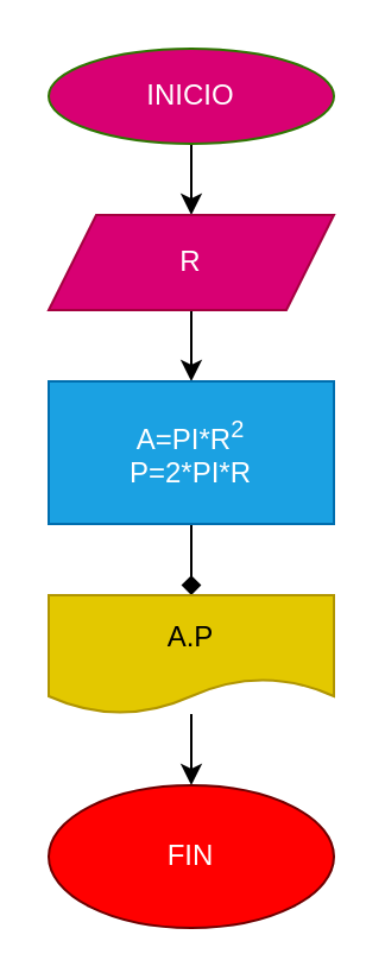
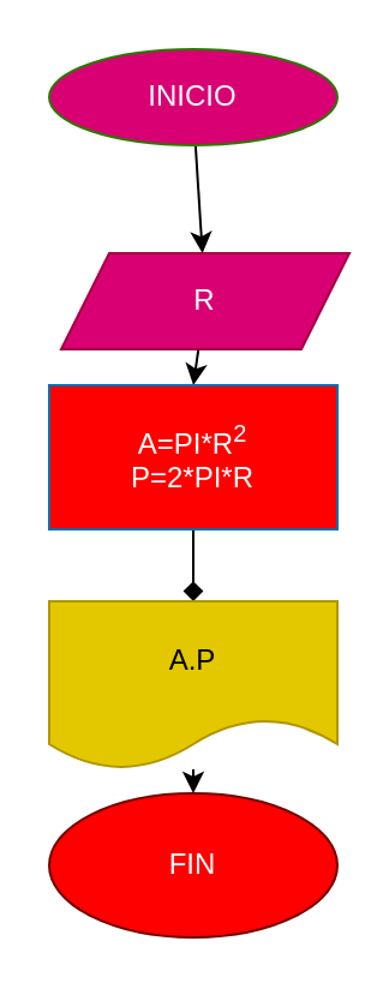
  <mxCell id="0" />
  <mxCell id="1" parent="0" />
  <mxCell id="2" value="" style="edgeStyle=none;html=1;" edge="1" parent="1" source="3" target="5"><mxGeometry relative="1" as="geometry" /></mxCell>
  <mxCell id="3" value="INICIO" style="ellipse;whiteSpace=wrap;html=1;fillColor=#d80073;fontColor=#ffffff;strokeColor=#2D7600;" vertex="1" parent="1"><mxGeometry x="20" y="20" width="120" height="40" as="geometry" /></mxCell>
  <mxCell id="4" value="" style="edgeStyle=none;html=1;" edge="1" parent="1" source="5"><mxGeometry relative="1" as="geometry"><mxPoint x="80" y="160" as="targetPoint" /></mxGeometry></mxCell>
- <mxCell id="5" value="R" style="shape=parallelogram;perimeter=parallelogramPerimeter;whiteSpace=wrap;html=1;fixedSize=1;fillColor=#d80073;fontColor=#ffffff;strokeColor=#A50040;" vertex="1" parent="1"><mxGeometry x="20" y="90" width="120" height="40" as="geometry" /></mxCell>
+ <mxCell id="5" value="R" style="shape=parallelogram;perimeter=parallelogramPerimeter;whiteSpace=wrap;html=1;fixedSize=1;fillColor=#d80073;fontColor=#ffffff;strokeColor=#A50040;" vertex="1" parent="1"><mxGeometry x="25" y="105" width="120" height="40" as="geometry" /></mxCell>
  <mxCell id="6" value="" style="edgeStyle=none;html=1;endArrow=diamond;" edge="1" parent="1" source="7" target="9"><mxGeometry relative="1" as="geometry" /></mxCell>
- <mxCell id="7" value="A=PI*R&lt;sup&gt;2&lt;/sup&gt;&lt;br&gt;P=2*PI*R" style="rounded=0;whiteSpace=wrap;html=1;fillColor=#1ba1e2;fontColor=#ffffff;strokeColor=#006EAF;" vertex="1" parent="1"><mxGeometry x="20" y="160" width="120" height="60" as="geometry" /></mxCell>
+ <mxCell id="7" value="A=PI*R&lt;sup&gt;2&lt;/sup&gt;&lt;br&gt;P=2*PI*R" style="rounded=0;whiteSpace=wrap;html=1;fillColor=#ff0000;fontColor=#ffffff;strokeColor=#006EAF;" vertex="1" parent="1"><mxGeometry x="20" y="160" width="120" height="60" as="geometry" /></mxCell>
  <mxCell id="8" value="" style="edgeStyle=none;html=1;" edge="1" parent="1" source="9"><mxGeometry relative="1" as="geometry"><mxPoint x="80" y="330" as="targetPoint" /></mxGeometry></mxCell>
- <mxCell id="9" value="A.P" style="shape=document;whiteSpace=wrap;html=1;boundedLbl=1;rounded=0;fillColor=#e3c800;fontColor=#000000;strokeColor=#B09500;" vertex="1" parent="1"><mxGeometry x="20" y="250" width="120" height="50" as="geometry" /></mxCell>
+ <mxCell id="9" value="A.P" style="shape=document;whiteSpace=wrap;html=1;boundedLbl=1;rounded=0;fillColor=#e3c800;fontColor=#000000;strokeColor=#B09500;" vertex="1" parent="1"><mxGeometry x="20" y="250" width="120" height="70" as="geometry" /></mxCell>
  <mxCell id="10" style="edgeStyle=none;html=1;" edge="1" parent="1"><mxGeometry relative="1" as="geometry"><mxPoint x="119.456" y="363.424" as="sourcePoint" /><mxPoint x="119.456" y="376.576" as="targetPoint" /></mxGeometry></mxCell>
  <mxCell id="11" value="FIN" style="ellipse;whiteSpace=wrap;html=1;fillColor=#FF0000;fontColor=#ffffff;strokeColor=#6F0000;" vertex="1" parent="1"><mxGeometry x="20" y="330" width="120" height="60" as="geometry" /></mxCell>
